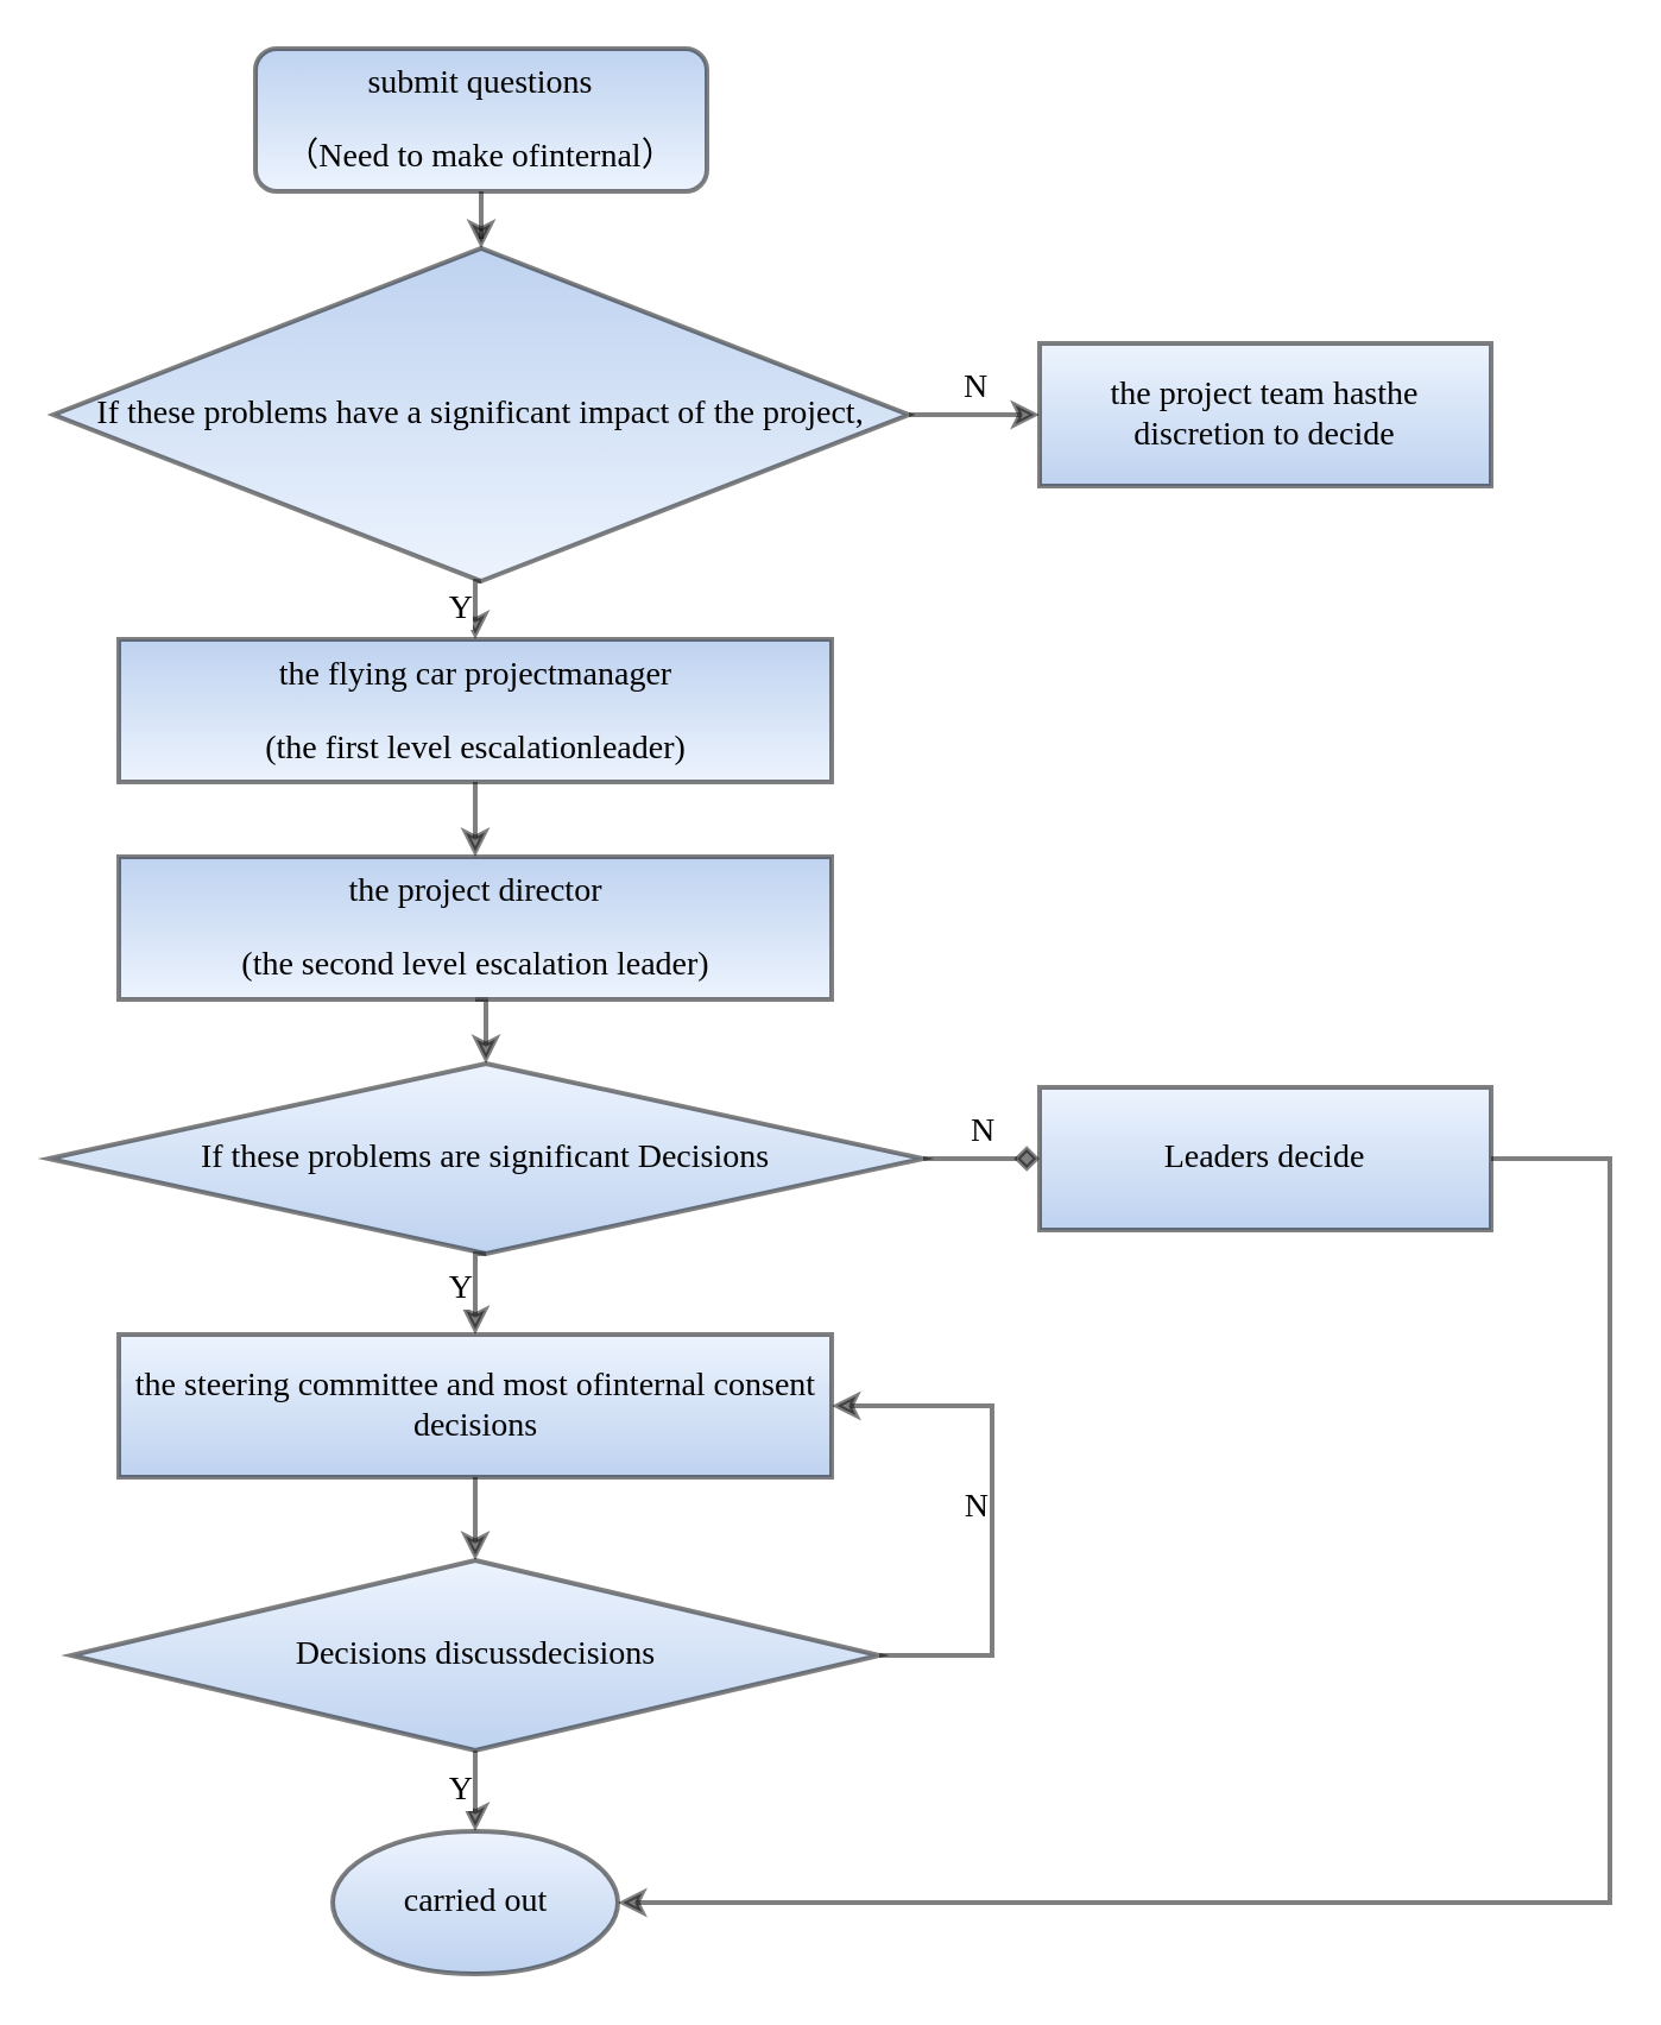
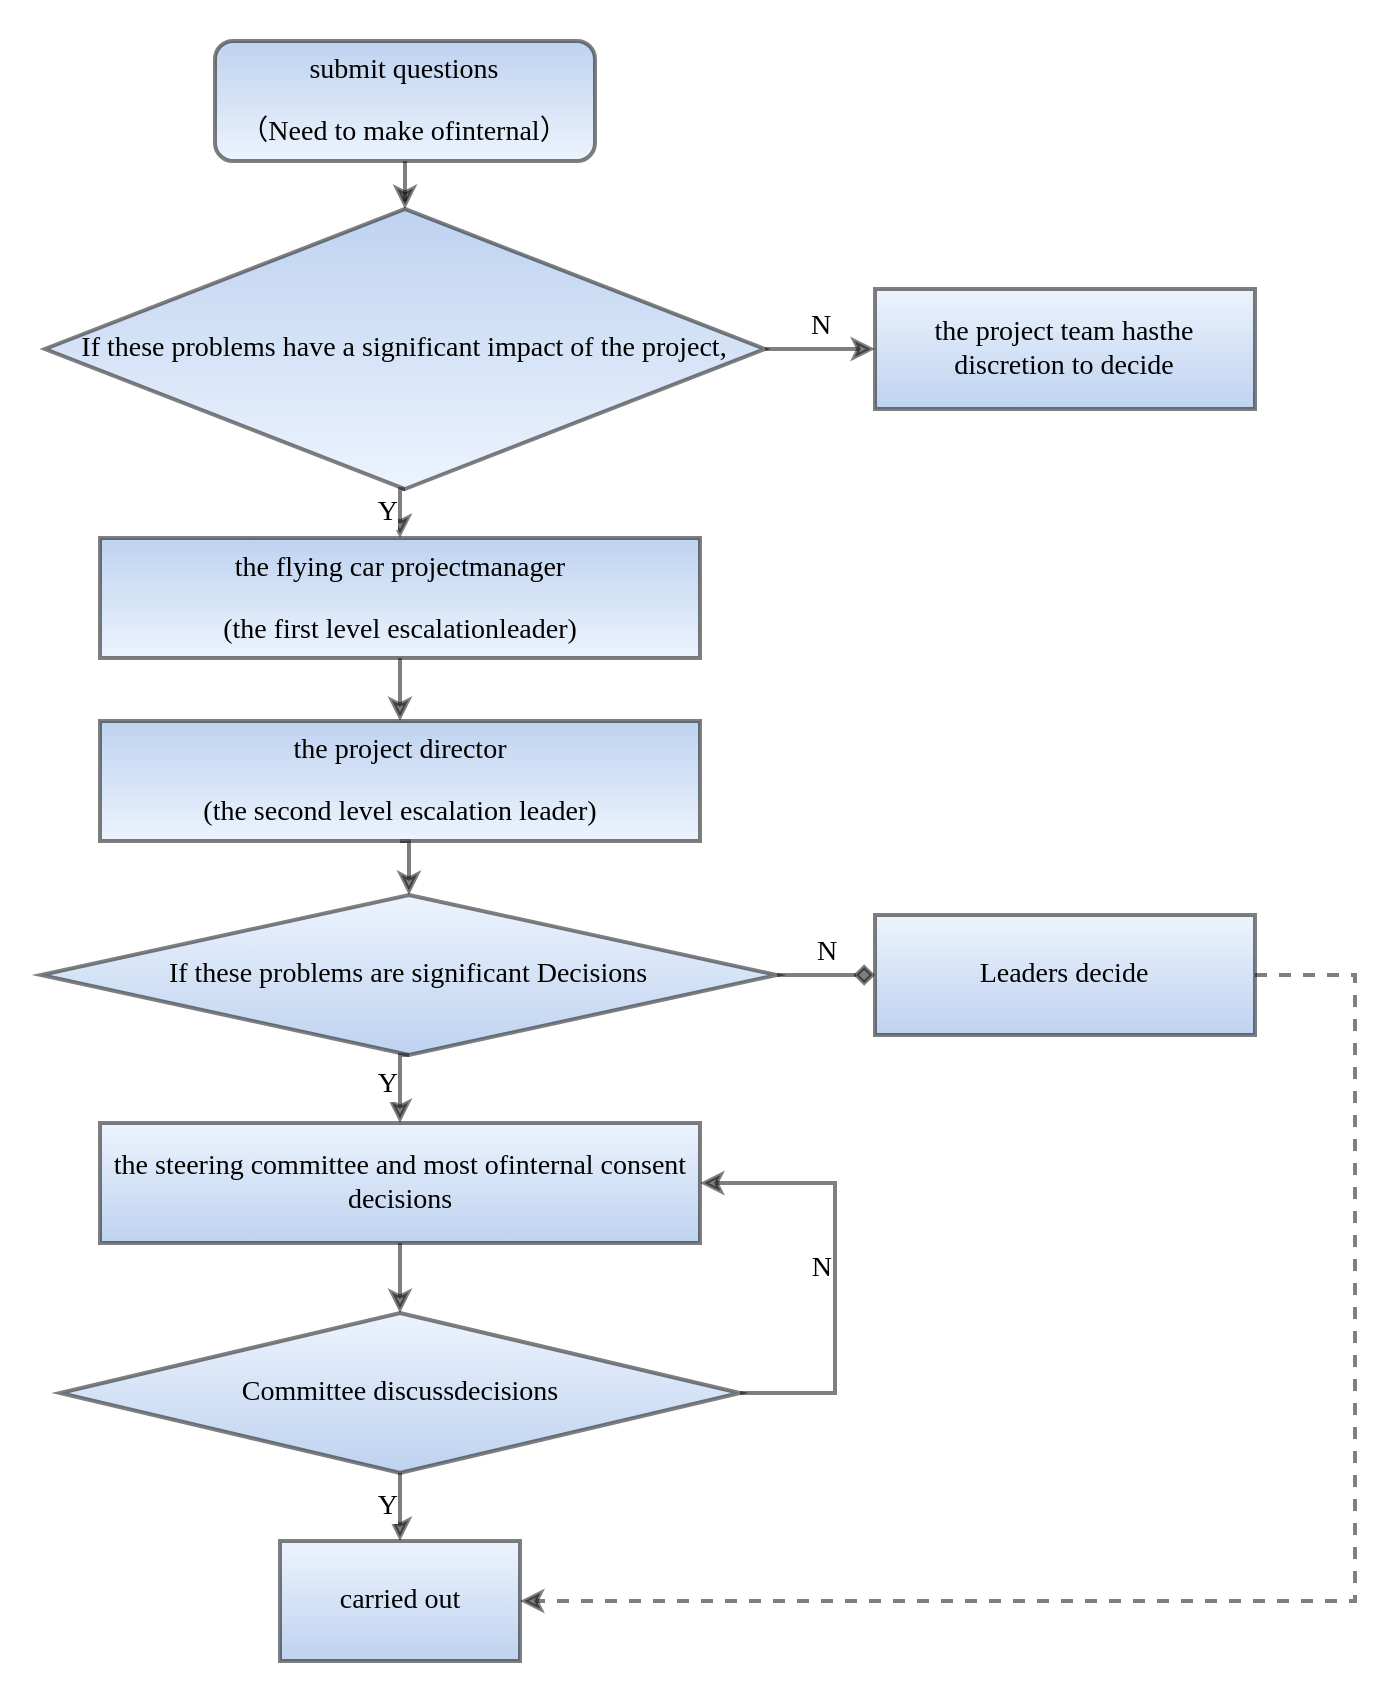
  <mxCell id="0" />
  <mxCell id="1" parent="0" />
  <mxCell id="2" style="edgeStyle=orthogonalEdgeStyle;rounded=0;orthogonalLoop=1;jettySize=auto;html=1;exitX=0.5;exitY=1;exitDx=0;exitDy=0;fillColor=#dae8fc;strokeColor=#000000;strokeWidth=2;gradientColor=#7ea6e0;opacity=50;shadow=0;fontFamily=Times New Roman;fontSize=14;" parent="1" source="3" target="6" edge="1"><mxGeometry relative="1" as="geometry" /></mxCell>
  <mxCell id="3" value="&lt;p align=&quot;center&quot; style=&quot;font-size: 14px;&quot;&gt;&lt;span lang=&quot;EN-US&quot; style=&quot;font-size: 14px;&quot;&gt;submit questions&lt;/span&gt;&lt;/p&gt;&lt;p align=&quot;center&quot; style=&quot;font-size: 14px;&quot;&gt;（&lt;span lang=&quot;EN-US&quot; style=&quot;font-size: 14px;&quot;&gt;Need to make ofinternal&lt;/span&gt;）&lt;/p&gt;" style="rounded=1;whiteSpace=wrap;html=1;flipV=1;fillColor=#dae8fc;strokeColor=#000000;strokeWidth=2;gradientColor=#7ea6e0;opacity=50;shadow=0;fontFamily=Times New Roman;fontSize=14;" parent="1" vertex="1"><mxGeometry x="107" width="190" height="60" as="geometry" y="20" /></mxCell>
  <mxCell id="4" value="Y" style="edgeStyle=orthogonalEdgeStyle;rounded=0;orthogonalLoop=1;jettySize=auto;html=1;exitX=0.5;exitY=1;exitDx=0;exitDy=0;entryX=0.5;entryY=0;entryDx=0;entryDy=0;align=right;fillColor=#dae8fc;strokeColor=#000000;strokeWidth=2;gradientColor=#7ea6e0;opacity=50;shadow=0;fontFamily=Times New Roman;fontSize=14;" parent="1" source="6" target="8" edge="1"><mxGeometry relative="1" as="geometry" /></mxCell>
  <mxCell id="5" value="N" style="edgeStyle=orthogonalEdgeStyle;rounded=0;orthogonalLoop=1;jettySize=auto;html=1;exitX=1;exitY=0.5;exitDx=0;exitDy=0;entryX=0;entryY=0.5;entryDx=0;entryDy=0;verticalAlign=bottom;fillColor=#dae8fc;strokeColor=#000000;strokeWidth=2;gradientColor=#7ea6e0;opacity=50;shadow=0;fontFamily=Times New Roman;fontSize=14;" parent="1" source="6" target="22" edge="1"><mxGeometry relative="1" as="geometry" /></mxCell>
  <mxCell id="6" value="&lt;p align=&quot;center&quot; style=&quot;font-size: 14px;&quot;&gt;&lt;span lang=&quot;EN-US&quot; style=&quot;font-size: 14px;&quot;&gt;If these problems have a significant impact of the project,&lt;/span&gt;&lt;/p&gt;" style="rhombus;whiteSpace=wrap;html=1;flipV=1;fillColor=#dae8fc;strokeColor=#000000;strokeWidth=2;gradientColor=#7ea6e0;opacity=50;shadow=0;fontFamily=Times New Roman;fontSize=14;" parent="1" vertex="1"><mxGeometry x="22" y="104" width="360" height="140" as="geometry" /></mxCell>
  <mxCell id="7" style="edgeStyle=orthogonalEdgeStyle;rounded=0;orthogonalLoop=1;jettySize=auto;html=1;exitX=0.5;exitY=1;exitDx=0;exitDy=0;entryX=0.5;entryY=0;entryDx=0;entryDy=0;fillColor=#dae8fc;strokeColor=#000000;strokeWidth=2;gradientColor=#7ea6e0;opacity=50;shadow=0;fontFamily=Times New Roman;fontSize=14;" parent="1" source="8" target="10" edge="1"><mxGeometry relative="1" as="geometry" /></mxCell>
  <mxCell id="8" value="&lt;p align=&quot;center&quot; style=&quot;font-size: 14px;&quot;&gt;&lt;span lang=&quot;EN-US&quot; style=&quot;font-size: 14px;&quot;&gt;the flying car projectmanager&lt;/span&gt;&lt;/p&gt;&lt;p align=&quot;center&quot; style=&quot;font-size: 14px;&quot;&gt;&lt;span lang=&quot;EN-US&quot; style=&quot;font-size: 14px;&quot;&gt;(the first level escalationleader)&lt;/span&gt;&lt;/p&gt;" style="rounded=0;whiteSpace=wrap;html=1;flipV=1;fillColor=#dae8fc;strokeColor=#000000;strokeWidth=2;gradientColor=#7ea6e0;opacity=50;shadow=0;fontFamily=Times New Roman;fontSize=14;" parent="1" vertex="1"><mxGeometry x="49.5" y="268.5" width="300" height="60" as="geometry" /></mxCell>
  <mxCell id="9" style="edgeStyle=orthogonalEdgeStyle;rounded=0;orthogonalLoop=1;jettySize=auto;html=1;exitX=0.5;exitY=1;exitDx=0;exitDy=0;entryX=0.5;entryY=0;entryDx=0;entryDy=0;fillColor=#dae8fc;strokeColor=#000000;strokeWidth=2;gradientColor=#7ea6e0;opacity=50;shadow=0;fontFamily=Times New Roman;fontSize=14;" parent="1" source="10" target="13" edge="1"><mxGeometry relative="1" as="geometry" /></mxCell>
  <mxCell id="10" value="&lt;p align=&quot;center&quot; style=&quot;font-size: 14px;&quot;&gt;&lt;span lang=&quot;EN-US&quot; style=&quot;font-size: 14px;&quot;&gt;the project director&lt;/span&gt;&lt;/p&gt;&lt;p align=&quot;center&quot; style=&quot;font-size: 14px;&quot;&gt;&lt;span lang=&quot;EN-US&quot; style=&quot;font-size: 14px;&quot;&gt;(the second level escalation leader)&lt;/span&gt;&lt;/p&gt;" style="rounded=0;whiteSpace=wrap;html=1;flipV=1;fillColor=#dae8fc;strokeColor=#000000;strokeWidth=2;gradientColor=#7ea6e0;opacity=50;shadow=0;fontFamily=Times New Roman;fontSize=14;" parent="1" vertex="1"><mxGeometry x="49.5" y="360" width="300" height="60" as="geometry" /></mxCell>
  <mxCell id="11" value="&lt;div style=&quot;text-align: right; font-size: 14px;&quot;&gt;Y&lt;/div&gt;" style="edgeStyle=orthogonalEdgeStyle;rounded=0;orthogonalLoop=1;jettySize=auto;html=1;exitX=0.5;exitY=1;exitDx=0;exitDy=0;entryX=0.5;entryY=0;entryDx=0;entryDy=0;align=right;fillColor=#dae8fc;strokeColor=#000000;strokeWidth=2;gradientColor=#7ea6e0;opacity=50;shadow=0;fontFamily=Times New Roman;fontSize=14;" parent="1" source="13" target="15" edge="1"><mxGeometry relative="1" as="geometry" /></mxCell>
  <mxCell id="12" value="N" style="edgeStyle=orthogonalEdgeStyle;rounded=0;orthogonalLoop=1;jettySize=auto;html=1;exitX=1;exitY=0.5;exitDx=0;exitDy=0;entryX=0;entryY=0.5;entryDx=0;entryDy=0;verticalAlign=bottom;fillColor=#dae8fc;strokeColor=#000000;strokeWidth=2;gradientColor=#7ea6e0;opacity=50;shadow=0;fontFamily=Times New Roman;fontSize=14;endArrow=diamond;" parent="1" source="13" target="21" edge="1"><mxGeometry relative="1" as="geometry" /></mxCell>
  <mxCell id="13" value="&lt;p align=&quot;center&quot; style=&quot;font-size: 14px;&quot;&gt;&lt;span lang=&quot;EN-US&quot; style=&quot;font-size: 14px;&quot;&gt;If these problems are &lt;/span&gt;&lt;span lang=&quot;EN-US&quot; style=&quot;font-size: 14px;&quot;&gt;significant Decision&lt;/span&gt;&lt;span lang=&quot;EN-US&quot; style=&quot;font-size: 14px;&quot;&gt;s&lt;/span&gt;&lt;/p&gt;" style="rhombus;whiteSpace=wrap;html=1;fillColor=#dae8fc;strokeColor=#000000;strokeWidth=2;gradientColor=#7ea6e0;opacity=50;shadow=0;fontFamily=Times New Roman;fontSize=14;" parent="1" vertex="1"><mxGeometry x="20" y="447" width="368" height="80" as="geometry" /></mxCell>
  <mxCell id="14" style="edgeStyle=orthogonalEdgeStyle;rounded=0;orthogonalLoop=1;jettySize=auto;html=1;exitX=0.5;exitY=1;exitDx=0;exitDy=0;entryX=0.5;entryY=0;entryDx=0;entryDy=0;fillColor=#dae8fc;strokeColor=#000000;strokeWidth=2;gradientColor=#7ea6e0;opacity=50;shadow=0;fontFamily=Times New Roman;fontSize=14;" parent="1" source="15" target="19" edge="1"><mxGeometry relative="1" as="geometry" /></mxCell>
  <mxCell id="15" value="&lt;p align=&quot;center&quot; style=&quot;font-size: 14px;&quot;&gt;&lt;span lang=&quot;EN-US&quot; style=&quot;font-size: 14px;&quot;&gt;the steering committee and most ofinternal consent decisions&lt;/span&gt;&lt;/p&gt;" style="rounded=0;whiteSpace=wrap;html=1;fillColor=#dae8fc;strokeColor=#000000;strokeWidth=2;gradientColor=#7ea6e0;opacity=50;shadow=0;fontFamily=Times New Roman;fontSize=14;" parent="1" vertex="1"><mxGeometry x="49.5" y="561" width="300" height="60" as="geometry" /></mxCell>
- <mxCell id="16" value="&lt;span lang=&quot;EN-US&quot; style=&quot;font-size: 14px;&quot;&gt;carried out&lt;/span&gt;" style="ellipse;whiteSpace=wrap;html=1;fillColor=#dae8fc;strokeColor=#000000;strokeWidth=2;gradientColor=#7ea6e0;opacity=50;shadow=0;fontFamily=Times New Roman;fontSize=14;" parent="1" vertex="1"><mxGeometry x="139.5" y="770" width="120" height="60" as="geometry" /></mxCell>
+ <mxCell id="16" value="&lt;span lang=&quot;EN-US&quot; style=&quot;font-size: 14px;&quot;&gt;carried out&lt;/span&gt;" style="rounded=0;whiteSpace=wrap;html=1;fillColor=#dae8fc;strokeColor=#000000;strokeWidth=2;gradientColor=#7ea6e0;opacity=50;shadow=0;fontFamily=Times New Roman;fontSize=14;" parent="1" vertex="1"><mxGeometry x="139.5" y="770" width="120" height="60" as="geometry" /></mxCell>
  <mxCell id="17" value="Y" style="edgeStyle=orthogonalEdgeStyle;rounded=0;orthogonalLoop=1;jettySize=auto;html=1;exitX=0.5;exitY=1;exitDx=0;exitDy=0;entryX=0.5;entryY=0;entryDx=0;entryDy=0;align=right;fillColor=#dae8fc;strokeColor=#000000;strokeWidth=2;gradientColor=#7ea6e0;opacity=50;shadow=0;fontFamily=Times New Roman;fontSize=14;" parent="1" source="19" target="16" edge="1"><mxGeometry relative="1" as="geometry" /></mxCell>
  <mxCell id="18" value="N" style="edgeStyle=orthogonalEdgeStyle;rounded=0;orthogonalLoop=1;jettySize=auto;html=1;exitX=1;exitY=0.5;exitDx=0;exitDy=0;entryX=1;entryY=0.5;entryDx=0;entryDy=0;align=right;verticalAlign=middle;fillColor=#dae8fc;strokeColor=#000000;strokeWidth=2;gradientColor=#7ea6e0;opacity=50;shadow=0;fontFamily=Times New Roman;fontSize=14;" parent="1" source="19" target="15" edge="1"><mxGeometry relative="1" as="geometry"><Array as="points"><mxPoint x="417" y="696" /><mxPoint x="417" y="591" /></Array></mxGeometry></mxCell>
- <mxCell id="19" value="&lt;span lang=&quot;EN-US&quot; style=&quot;font-size: 14px;&quot;&gt;Decisions discussdecisions&lt;/span&gt;" style="rhombus;whiteSpace=wrap;html=1;fillColor=#dae8fc;strokeColor=#000000;strokeWidth=2;gradientColor=#7ea6e0;opacity=50;shadow=0;fontFamily=Times New Roman;fontSize=14;" parent="1" vertex="1"><mxGeometry x="29.5" y="656" width="340" height="80" as="geometry" /></mxCell>
- <mxCell id="20" style="edgeStyle=orthogonalEdgeStyle;rounded=0;orthogonalLoop=1;jettySize=auto;html=1;exitX=1;exitY=0.5;exitDx=0;exitDy=0;entryX=1;entryY=0.5;entryDx=0;entryDy=0;align=right;fillColor=#dae8fc;strokeColor=#000000;strokeWidth=2;gradientColor=#7ea6e0;opacity=50;shadow=0;fontFamily=Times New Roman;fontSize=14;" parent="1" source="21" target="16" edge="1"><mxGeometry relative="1" as="geometry"><Array as="points"><mxPoint x="677" y="487" /><mxPoint x="677" y="800" /></Array></mxGeometry></mxCell>
+ <mxCell id="19" value="&lt;span lang=&quot;EN-US&quot; style=&quot;font-size: 14px;&quot;&gt;Committee discussdecisions&lt;/span&gt;" style="rhombus;whiteSpace=wrap;html=1;fillColor=#dae8fc;strokeColor=#000000;strokeWidth=2;gradientColor=#7ea6e0;opacity=50;shadow=0;fontFamily=Times New Roman;fontSize=14;" parent="1" vertex="1"><mxGeometry x="29.5" y="656" width="340" height="80" as="geometry" /></mxCell>
+ <mxCell id="20" style="edgeStyle=orthogonalEdgeStyle;rounded=0;orthogonalLoop=1;jettySize=auto;html=1;exitX=1;exitY=0.5;exitDx=0;exitDy=0;entryX=1;entryY=0.5;entryDx=0;entryDy=0;align=right;fillColor=#dae8fc;strokeColor=#000000;strokeWidth=2;gradientColor=#7ea6e0;opacity=50;shadow=0;fontFamily=Times New Roman;fontSize=14;dashed=1;" parent="1" source="21" target="16" edge="1"><mxGeometry relative="1" as="geometry"><Array as="points"><mxPoint x="677" y="487" /><mxPoint x="677" y="800" /></Array></mxGeometry></mxCell>
  <mxCell id="21" value="&lt;p align=&quot;center&quot; style=&quot;font-size: 14px;&quot;&gt;&lt;span lang=&quot;EN-US&quot; style=&quot;font-size: 14px;&quot;&gt;Leaders decide&lt;/span&gt;&lt;/p&gt;" style="rounded=0;whiteSpace=wrap;html=1;fillColor=#dae8fc;strokeColor=#000000;strokeWidth=2;gradientColor=#7ea6e0;opacity=50;shadow=0;fontFamily=Times New Roman;fontSize=14;" parent="1" vertex="1"><mxGeometry x="437" y="457" width="190" height="60" as="geometry" /></mxCell>
  <mxCell id="22" value="&lt;span lang=&quot;EN-US&quot; style=&quot;font-size: 14px;&quot;&gt;the project team hasthe discretion to decide&lt;/span&gt;" style="rounded=0;whiteSpace=wrap;html=1;fillColor=#dae8fc;strokeColor=#000000;strokeWidth=2;gradientColor=#7ea6e0;opacity=50;shadow=0;fontFamily=Times New Roman;fontSize=14;" parent="1" vertex="1"><mxGeometry x="437" y="144" width="190" height="60" as="geometry" /></mxCell>
